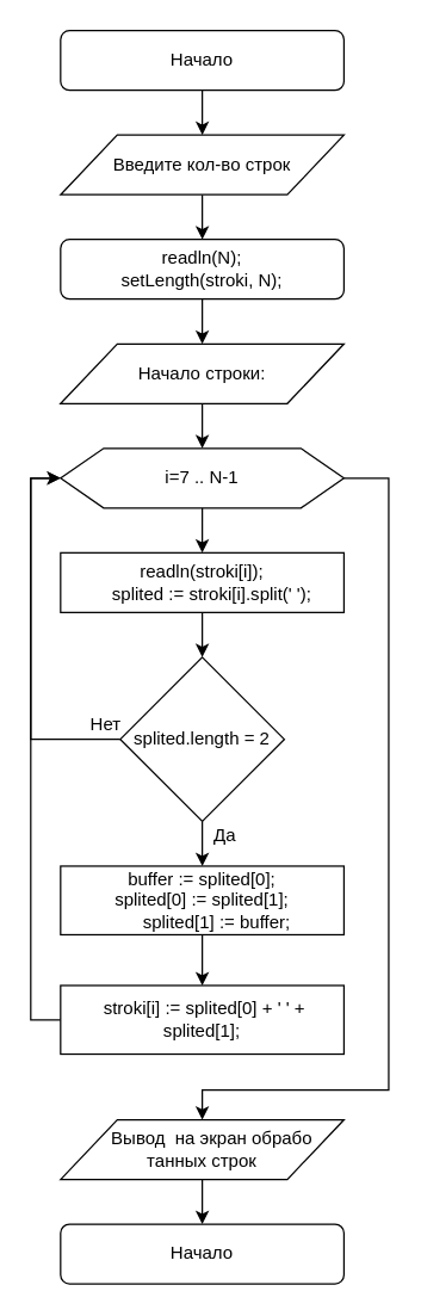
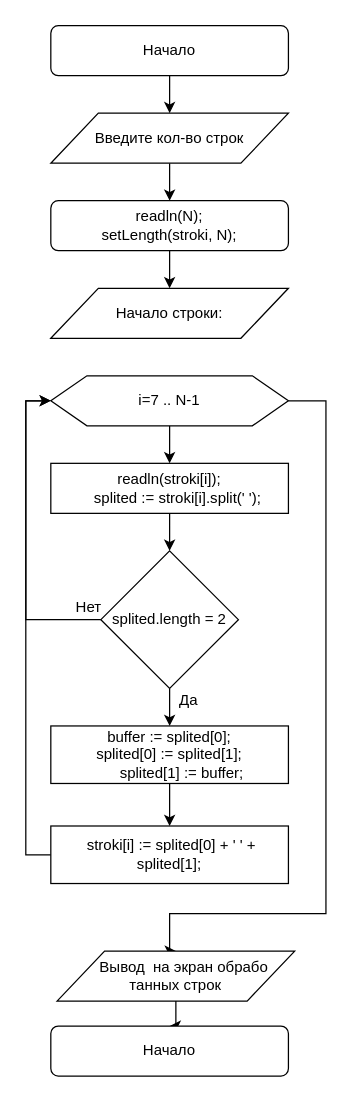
  <mxCell id="0" />
  <mxCell id="1" parent="0" />
  <mxCell id="2" style="edgeStyle=orthogonalEdgeStyle;rounded=0;orthogonalLoop=1;jettySize=auto;html=1;" edge="1" parent="1" source="3" target="5"><mxGeometry relative="1" as="geometry" /></mxCell>
  <mxCell id="3" value="Начало" style="rounded=1;whiteSpace=wrap;html=1;" vertex="1" parent="1"><mxGeometry x="40" y="20" width="190" height="40" as="geometry" /></mxCell>
  <mxCell id="4" style="edgeStyle=orthogonalEdgeStyle;rounded=0;orthogonalLoop=1;jettySize=auto;html=1;entryX=0.5;entryY=0;entryDx=0;entryDy=0;" edge="1" parent="1" source="5" target="7"><mxGeometry relative="1" as="geometry" /></mxCell>
  <mxCell id="5" value="Введите кол-во строк" style="shape=parallelogram;perimeter=parallelogramPerimeter;whiteSpace=wrap;html=1;" vertex="1" parent="1"><mxGeometry x="40" y="90" width="190" height="40" as="geometry" /></mxCell>
  <mxCell id="6" style="edgeStyle=orthogonalEdgeStyle;rounded=0;orthogonalLoop=1;jettySize=auto;html=1;" edge="1" parent="1" source="7" target="9"><mxGeometry relative="1" as="geometry" /></mxCell>
  <mxCell id="7" value="readln(N);&lt;br&gt;setLength(stroki, N);" style="whiteSpace=wrap;html=1;rounded=1;" vertex="1" parent="1"><mxGeometry x="40" y="160" width="190" height="40" as="geometry" /></mxCell>
- <mxCell id="8" style="edgeStyle=orthogonalEdgeStyle;rounded=0;orthogonalLoop=1;jettySize=auto;html=1;" edge="1" parent="1" source="9" target="12"><mxGeometry relative="1" as="geometry" /></mxCell>
  <mxCell id="9" value="Начало строки:" style="shape=parallelogram;perimeter=parallelogramPerimeter;whiteSpace=wrap;html=1;" vertex="1" parent="1"><mxGeometry x="40" y="230" width="190" height="40" as="geometry" /></mxCell>
  <mxCell id="10" style="edgeStyle=orthogonalEdgeStyle;rounded=0;orthogonalLoop=1;jettySize=auto;html=1;entryX=0.5;entryY=0;entryDx=0;entryDy=0;" edge="1" parent="1" source="12" target="14"><mxGeometry relative="1" as="geometry" /></mxCell>
  <mxCell id="11" style="edgeStyle=orthogonalEdgeStyle;rounded=0;orthogonalLoop=1;jettySize=auto;html=1;entryX=0.5;entryY=0;entryDx=0;entryDy=0;" edge="1" parent="1" source="12" target="25"><mxGeometry relative="1" as="geometry"><Array as="points"><mxPoint x="260" y="320" /><mxPoint x="260" y="730" /><mxPoint x="135" y="730" /></Array></mxGeometry></mxCell>
  <mxCell id="12" value="i=7 .. N-1" style="shape=hexagon;perimeter=hexagonPerimeter2;whiteSpace=wrap;html=1;size=0.152;" vertex="1" parent="1"><mxGeometry x="40" y="300" width="190" height="40" as="geometry" /></mxCell>
  <mxCell id="13" style="edgeStyle=orthogonalEdgeStyle;rounded=0;orthogonalLoop=1;jettySize=auto;html=1;" edge="1" parent="1" source="14" target="17"><mxGeometry relative="1" as="geometry" /></mxCell>
  <mxCell id="14" value="&lt;div&gt;readln(stroki[i]);&lt;/div&gt;&lt;div&gt;&amp;nbsp; &amp;nbsp; splited := stroki[i].split(' ');&lt;/div&gt;" style="rounded=0;whiteSpace=wrap;html=1;" vertex="1" parent="1"><mxGeometry x="40" y="370" width="190" height="40" as="geometry" /></mxCell>
  <mxCell id="15" style="edgeStyle=orthogonalEdgeStyle;rounded=0;orthogonalLoop=1;jettySize=auto;html=1;" edge="1" parent="1" source="17" target="19"><mxGeometry relative="1" as="geometry" /></mxCell>
  <mxCell id="16" style="edgeStyle=orthogonalEdgeStyle;rounded=0;orthogonalLoop=1;jettySize=auto;html=1;entryX=0;entryY=0.5;entryDx=0;entryDy=0;exitX=0;exitY=0.5;exitDx=0;exitDy=0;" edge="1" parent="1" source="17" target="12"><mxGeometry relative="1" as="geometry"><Array as="points"><mxPoint x="20" y="495" /><mxPoint x="20" y="320" /></Array></mxGeometry></mxCell>
  <mxCell id="17" value="splited.length = 2" style="rhombus;whiteSpace=wrap;html=1;" vertex="1" parent="1"><mxGeometry x="80" y="440" width="110" height="110" as="geometry" /></mxCell>
  <mxCell id="18" style="edgeStyle=orthogonalEdgeStyle;rounded=0;orthogonalLoop=1;jettySize=auto;html=1;entryX=0.5;entryY=0;entryDx=0;entryDy=0;" edge="1" parent="1" source="19" target="21"><mxGeometry relative="1" as="geometry" /></mxCell>
  <mxCell id="19" value="&lt;div&gt;buffer := splited[0];&lt;/div&gt;&lt;div&gt;&lt;span&gt;splited[0] := splited[1];&lt;/span&gt;&lt;/div&gt;&lt;div&gt;&amp;nbsp; &amp;nbsp; &amp;nbsp; splited[1] := buffer;&lt;/div&gt;" style="rounded=0;whiteSpace=wrap;html=1;" vertex="1" parent="1"><mxGeometry x="40" y="580" width="190" height="46" as="geometry" /></mxCell>
  <mxCell id="20" style="edgeStyle=orthogonalEdgeStyle;rounded=0;orthogonalLoop=1;jettySize=auto;html=1;" edge="1" parent="1" source="21"><mxGeometry relative="1" as="geometry"><mxPoint x="40" y="320" as="targetPoint" /><Array as="points"><mxPoint x="20" y="683" /><mxPoint x="20" y="320" /></Array></mxGeometry></mxCell>
  <mxCell id="21" value="&amp;nbsp;stroki[i] := splited[0] + ' ' + splited[1];" style="rounded=0;whiteSpace=wrap;html=1;" vertex="1" parent="1"><mxGeometry x="40" y="660" width="190" height="46" as="geometry" /></mxCell>
  <mxCell id="22" value="Да" style="text;html=1;align=center;verticalAlign=middle;resizable=0;points=[];;autosize=1;" vertex="1" parent="1"><mxGeometry x="135" y="550" width="30" height="20" as="geometry" /></mxCell>
  <mxCell id="23" value="Нет" style="text;html=1;align=center;verticalAlign=middle;resizable=0;points=[];;autosize=1;" vertex="1" parent="1"><mxGeometry x="50" y="475" width="40" height="20" as="geometry" /></mxCell>
  <mxCell id="24" style="edgeStyle=orthogonalEdgeStyle;rounded=0;orthogonalLoop=1;jettySize=auto;html=1;" edge="1" parent="1" source="25" target="26"><mxGeometry relative="1" as="geometry" /></mxCell>
- <mxCell id="25" value="&amp;nbsp; &amp;nbsp; Вывод&amp;nbsp; на экран обрабо&lt;br&gt;танных строк" style="shape=parallelogram;perimeter=parallelogramPerimeter;whiteSpace=wrap;html=1;" vertex="1" parent="1"><mxGeometry x="40" y="750" width="190" height="40" as="geometry" /></mxCell>
+ <mxCell id="25" value="&amp;nbsp; &amp;nbsp; Вывод&amp;nbsp; на экран обрабо&lt;br&gt;танных строк" style="shape=parallelogram;perimeter=parallelogramPerimeter;whiteSpace=wrap;html=1;" vertex="1" parent="1"><mxGeometry x="45" y="760" width="190" height="40" as="geometry" /></mxCell>
  <mxCell id="26" value="Начало" style="rounded=1;whiteSpace=wrap;html=1;" vertex="1" parent="1"><mxGeometry x="40" y="820" width="190" height="40" as="geometry" /></mxCell>
